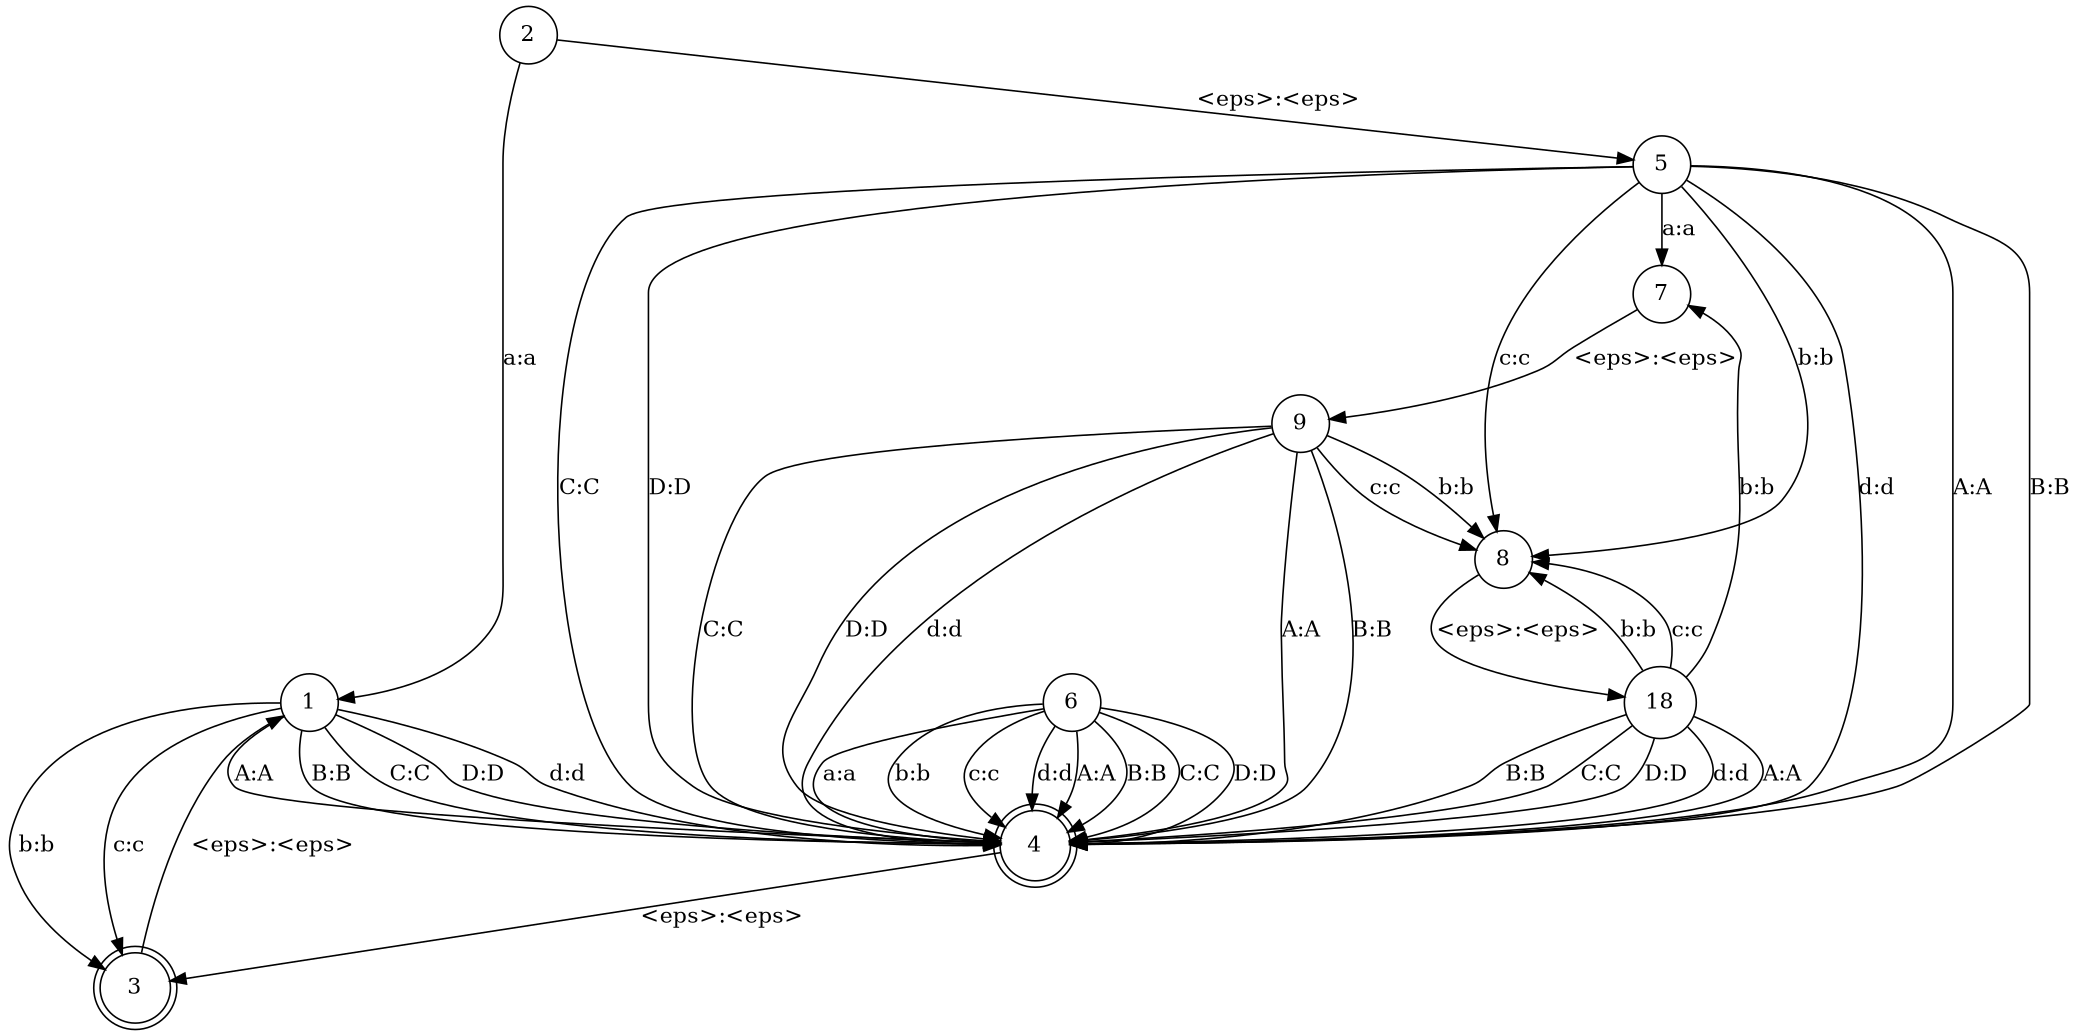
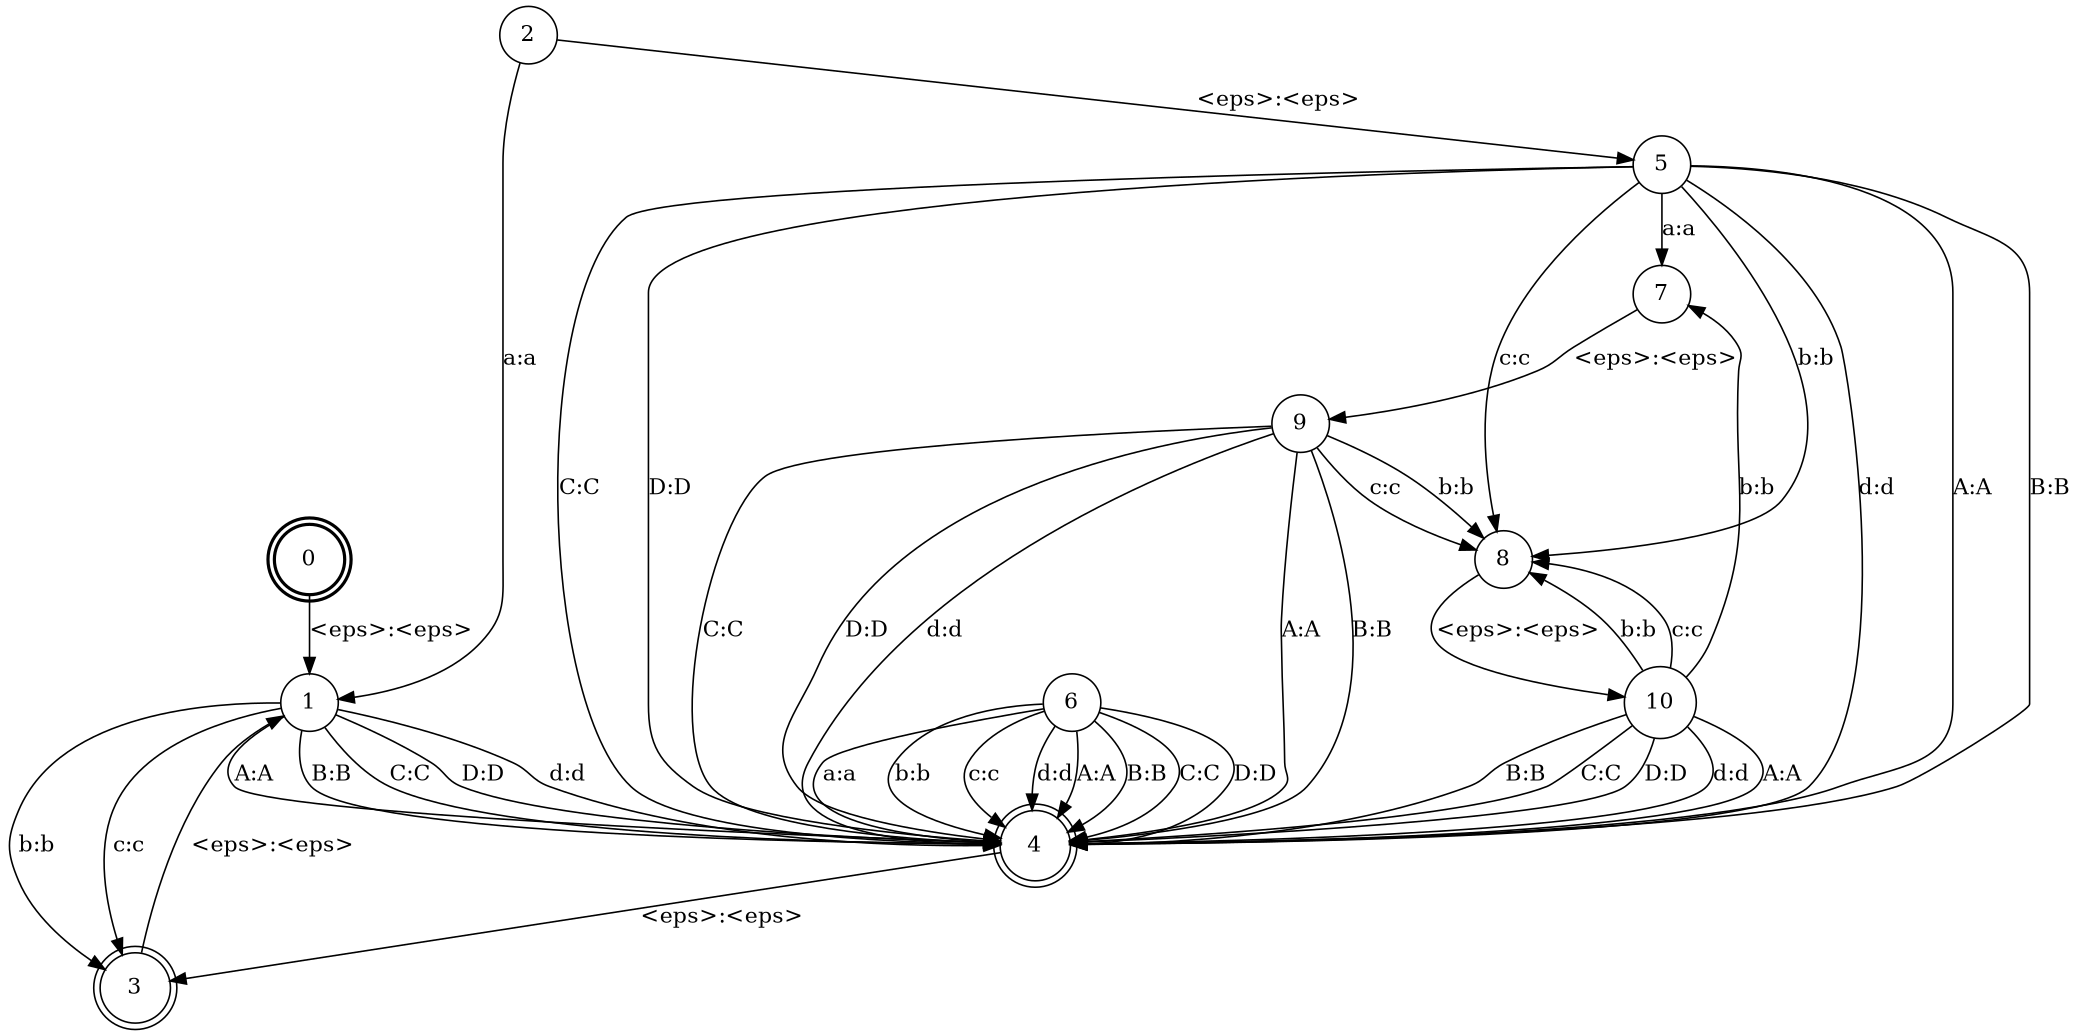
  digraph {
    nodesep=0.25
    rankdir=TB
    ranksep=0.4
    node [fontsize=14 shape=circle style=solid]
    edge [fontsize=14]
+   n1 [label=0 shape=doublecircle style=bold]
    n2 [label=1]
    n3 [label=3 shape=doublecircle]
    n4 [label=4 shape=doublecircle]
    n5 [label=2]
    n6 [label=5]
    n7 [label=7]
    n8 [label=8]
    n9 [label=6]
    n10 [label=9]
-   n11 [label=18]
+   n11 [label=10]
+   n1 -> n2 [label="<eps>:<eps>"]
    n2 -> n3 [label="b:b"]
    n2 -> n3 [label="c:c"]
    n2 -> n4 [label="d:d"]
    n2 -> n4 [label="A:A"]
    n2 -> n4 [label="B:B"]
    n2 -> n4 [label="C:C"]
    n2 -> n4 [label="D:D"]
    n3 -> n2 [label="<eps>:<eps>"]
    n4 -> n3 [label="<eps>:<eps>"]
    n5 -> n2 [label="a:a"]
    n5 -> n6 [label="<eps>:<eps>"]
    n6 -> n4 [label="d:d"]
    n6 -> n4 [label="A:A"]
    n6 -> n4 [label="B:B"]
    n6 -> n4 [label="C:C"]
    n6 -> n4 [label="D:D"]
    n6 -> n7 [label="a:a"]
    n6 -> n8 [label="b:b"]
    n6 -> n8 [label="c:c"]
    n7 -> n10 [label="<eps>:<eps>"]
    n8 -> n11 [label="<eps>:<eps>"]
    n9 -> n4 [label="a:a"]
    n9 -> n4 [label="b:b"]
    n9 -> n4 [label="c:c"]
    n9 -> n4 [label="d:d"]
    n9 -> n4 [label="A:A"]
    n9 -> n4 [label="B:B"]
    n9 -> n4 [label="C:C"]
    n9 -> n4 [label="D:D"]
    n10 -> n4 [label="d:d"]
    n10 -> n4 [label="A:A"]
    n10 -> n4 [label="B:B"]
    n10 -> n4 [label="C:C"]
    n10 -> n4 [label="D:D"]
    n10 -> n8 [label="b:b"]
    n10 -> n8 [label="c:c"]
    n11 -> n4 [label="d:d"]
    n11 -> n4 [label="A:A"]
    n11 -> n4 [label="B:B"]
    n11 -> n4 [label="C:C"]
    n11 -> n4 [label="D:D"]
    n11 -> n7 [label="b:b"]
    n11 -> n8 [label="b:b"]
    n11 -> n8 [label="c:c"]
  }
